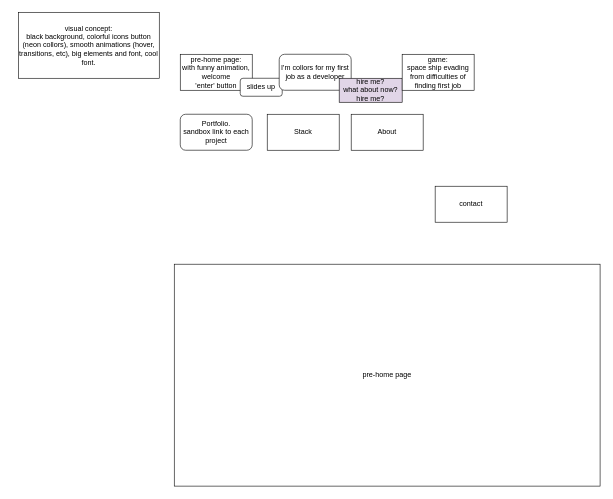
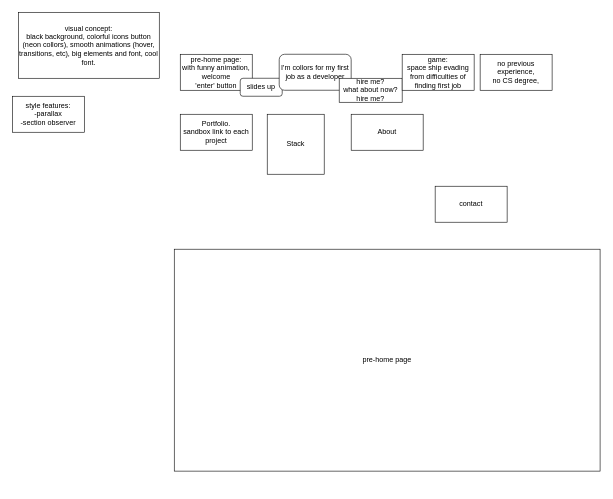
  <mxCell id="0" />
  <mxCell id="1" parent="0" />
- <mxCell id="2" value="pre-home page" style="rounded=0;whiteSpace=wrap;html=1;" vertex="1" parent="1"><mxGeometry x="290" y="440" width="710" height="370" as="geometry" /></mxCell>
+ <mxCell id="2" value="pre-home page" style="rounded=0;whiteSpace=wrap;html=1;" vertex="1" parent="1"><mxGeometry x="290" y="415" width="710" height="370" as="geometry" /></mxCell>
  <mxCell id="3" value="pre-home page:&lt;br&gt;with funny animation, welcome&lt;br&gt;'enter' button" style="rounded=0;whiteSpace=wrap;html=1;" vertex="1" parent="1"><mxGeometry x="300" width="120" height="60" as="geometry" y="90" /></mxCell>
- <mxCell id="4" value="Portfolio.&lt;br&gt;sandbox link to each project" style="whiteSpace=wrap;html=1;rounded=1;" vertex="1" parent="1"><mxGeometry x="300" y="190" width="120" height="60" as="geometry" /></mxCell>
- <mxCell id="5" value="Stack" style="rounded=0;whiteSpace=wrap;html=1;" vertex="1" parent="1"><mxGeometry x="445" y="190" width="120" height="60" as="geometry" /></mxCell>
+ <mxCell id="4" value="Portfolio.&lt;br&gt;sandbox link to each project" style="rounded=0;whiteSpace=wrap;html=1;" vertex="1" parent="1"><mxGeometry x="300" y="190" width="120" height="60" as="geometry" /></mxCell>
+ <mxCell id="5" value="Stack" style="rounded=0;whiteSpace=wrap;html=1;" vertex="1" parent="1"><mxGeometry x="445" y="190" width="95" height="100" as="geometry" /></mxCell>
  <mxCell id="6" value="About&lt;span style=&quot;color: rgba(0 , 0 , 0 , 0) ; font-family: monospace ; font-size: 0px&quot;&gt;%3CmxGraphModel%3E%3Croot%3E%3CmxCell%20id%3D%220%22%2F%3E%3CmxCell%20id%3D%221%22%20parent%3D%220%22%2F%3E%3CmxCell%20id%3D%222%22%20value%3D%22pre-home%20page%26lt%3Bbr%26gt%3Bwith%20funny%20animation%26lt%3Bbr%26gt%3B'enter'%20button%22%20style%3D%22rounded%3D0%3BwhiteSpace%3Dwrap%3Bhtml%3D1%3B%22%20vertex%3D%221%22%20parent%3D%221%22%3E%3CmxGeometry%20x%3D%2260%22%20y%3D%2240%22%20width%3D%22120%22%20height%3D%2260%22%20as%3D%22geometry%22%2F%3E%3C%2FmxCell%3E%3C%2Froot%3E%3C%2FmxGraphModel%3E&lt;/span&gt;" style="rounded=0;whiteSpace=wrap;html=1;" vertex="1" parent="1"><mxGeometry x="585" y="190" width="120" height="60" as="geometry" /></mxCell>
  <mxCell id="7" value="contact" style="rounded=0;whiteSpace=wrap;html=1;" vertex="1" parent="1"><mxGeometry x="725" y="310" width="120" height="60" as="geometry" /></mxCell>
  <mxCell id="8" value="slides up&lt;span style=&quot;color: rgba(0 , 0 , 0 , 0) ; font-family: monospace ; font-size: 0px&quot;&gt;%3CmxGraphModel%3E%3Croot%3E%3CmxCell%20id%3D%220%22%2F%3E%3CmxCell%20id%3D%221%22%20parent%3D%220%22%2F%3E%3CmxCell%20id%3D%222%22%20value%3D%22pre-home%20page%26lt%3Bbr%26gt%3Bwith%20funny%20animation%26lt%3Bbr%26gt%3B'enter'%20button%22%20style%3D%22rounded%3D0%3BwhiteSpace%3Dwrap%3Bhtml%3D1%3B%22%20vertex%3D%221%22%20parent%3D%221%22%3E%3CmxGeometry%20x%3D%2280%22%20width%3D%22120%22%20height%3D%2260%22%20as%3D%22geometry%22%2F%3E%3C%2FmxCell%3E%3C%2Froot%3E%3C%2FmxGraphModel%3E&lt;/span&gt;" style="rounded=1;whiteSpace=wrap;html=1;" vertex="1" parent="1"><mxGeometry x="400" y="130" width="70" height="30" as="geometry" /></mxCell>
  <mxCell id="9" value="I'm collors for my first job as a developer" style="rounded=1;whiteSpace=wrap;html=1;" vertex="1" parent="1"><mxGeometry x="465" width="120" height="60" as="geometry" y="90" /></mxCell>
- <mxCell id="10" value="hire me?&lt;br&gt;what about now? hire me?" style="rounded=0;whiteSpace=wrap;html=1;fillColor=#e1d5e7;" vertex="1" parent="1"><mxGeometry x="565" y="130" width="105" height="40" as="geometry" /></mxCell>
+ <mxCell id="10" value="hire me?&lt;br&gt;what about now? hire me?" style="rounded=0;whiteSpace=wrap;html=1;" vertex="1" parent="1"><mxGeometry x="565" y="130" width="105" height="40" as="geometry" /></mxCell>
  <mxCell id="11" value="game:&lt;br&gt;space ship evading from difficulties of finding first job" style="rounded=0;whiteSpace=wrap;html=1;" vertex="1" parent="1"><mxGeometry x="670" width="120" height="60" as="geometry" y="90" /></mxCell>
+ <mxCell id="12" value="no previous experience,&lt;br&gt;no CS degree,&lt;br&gt;" style="rounded=0;whiteSpace=wrap;html=1;" vertex="1" parent="1"><mxGeometry x="800" width="120" height="60" as="geometry" y="90" /></mxCell>
  <mxCell id="13" value="visual concept:&lt;br&gt;black background, colorful icons button (neon collors), smooth animations (hover, transitions, etc), big elements and font, cool font." style="rounded=0;whiteSpace=wrap;html=1;" vertex="1" parent="1"><mxGeometry x="30" y="20" width="235" height="110" as="geometry" /></mxCell>
+ <mxCell id="14" value="style features:&lt;br&gt;-parallax&lt;br&gt;-section observer&lt;br&gt;" style="rounded=0;whiteSpace=wrap;html=1;" vertex="1" parent="1"><mxGeometry x="20" y="160" width="120" height="60" as="geometry" /></mxCell>
